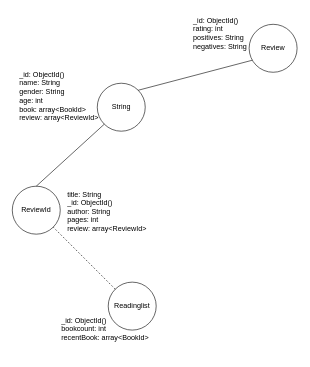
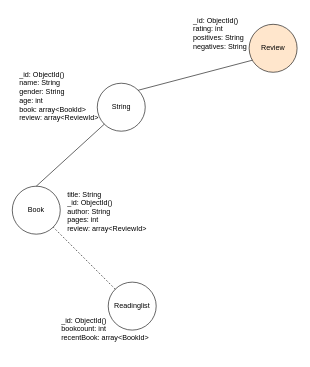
  <mxCell id="0" />
  <mxCell id="1" parent="0" />
  <mxCell id="2" value="String" style="ellipse;whiteSpace=wrap;html=1;aspect=fixed;" parent="1" vertex="1"><mxGeometry x="161.72" y="138.28" width="80" height="80" as="geometry" /></mxCell>
- <mxCell id="3" value="ReviewId" style="ellipse;whiteSpace=wrap;html=1;aspect=fixed;" parent="1" vertex="1"><mxGeometry x="20" y="310" width="80" height="80" as="geometry" /></mxCell>
+ <mxCell id="3" value="Book" style="ellipse;whiteSpace=wrap;html=1;aspect=fixed;" parent="1" vertex="1"><mxGeometry x="20" y="310" width="80" height="80" as="geometry" /></mxCell>
  <mxCell id="4" value="Readinglist" style="ellipse;whiteSpace=wrap;html=1;aspect=fixed;" parent="1" vertex="1"><mxGeometry x="180" y="470" width="80" height="80" as="geometry" /></mxCell>
  <mxCell id="5" value="" style="endArrow=none;html=1;rounded=0;entryX=1;entryY=1;entryDx=0;entryDy=0;exitX=0;exitY=0;exitDx=0;exitDy=0;dashed=1;" parent="1" source="4" target="3" edge="1"><mxGeometry width="50" height="50" relative="1" as="geometry"><mxPoint x="30" y="500" as="sourcePoint" /><mxPoint x="80" y="450" as="targetPoint" /></mxGeometry></mxCell>
- <mxCell id="6" value="Review" style="ellipse;whiteSpace=wrap;html=1;aspect=fixed;" parent="1" vertex="1"><mxGeometry x="415" y="40" width="80" height="80" as="geometry" /></mxCell>
+ <mxCell id="6" value="Review" style="ellipse;whiteSpace=wrap;html=1;aspect=fixed;fillColor=#ffe6cc;" parent="1" vertex="1"><mxGeometry x="415" y="40" width="80" height="80" as="geometry" /></mxCell>
  <mxCell id="7" value="" style="endArrow=none;html=1;rounded=0;entryX=0;entryY=1;entryDx=0;entryDy=0;" parent="1" target="2" edge="1"><mxGeometry width="50" height="50" relative="1" as="geometry"><mxPoint x="60" y="310" as="sourcePoint" /><mxPoint x="171.72" y="268.28" as="targetPoint" /></mxGeometry></mxCell>
  <mxCell id="8" value="_id: ObjectId()&lt;br&gt;name: String&lt;br&gt;gender: String&lt;br&gt;age: int&lt;div&gt;book: array&amp;lt;BookId&amp;gt;&lt;br&gt;&lt;div&gt;review: array&amp;lt;ReviewId&amp;gt;&lt;/div&gt;&lt;/div&gt;" style="text;whiteSpace=wrap;html=1;" parent="1" vertex="1"><mxGeometry x="30" y="110" width="140" height="100" as="geometry" /></mxCell>
  <mxCell id="9" value="_id: ObjectId()&lt;br&gt;bookcount: int&lt;br&gt;recentBook: array&amp;lt;BookId&amp;gt;" style="text;whiteSpace=wrap;html=1;" parent="1" vertex="1"><mxGeometry x="100" y="520" width="150" height="70" as="geometry" /></mxCell>
  <mxCell id="10" value="title: String&lt;br&gt;_id: ObjectId()&lt;br&gt;author: String&lt;br&gt;pages: int&lt;br&gt;review: array&amp;lt;ReviewId&amp;gt;&lt;div&gt;&lt;br&gt;&lt;/div&gt;" style="text;whiteSpace=wrap;html=1;" parent="1" vertex="1"><mxGeometry x="110" y="310" width="140" height="100" as="geometry" /></mxCell>
  <mxCell id="11" value="_id: ObjectId()&#10;rating: int&#10;positives: String&#10;negatives: String" style="text;whiteSpace=wrap;html=1;" parent="1" vertex="1"><mxGeometry x="320" y="20" width="120" height="80" as="geometry" /></mxCell>
  <mxCell id="12" value="" style="endArrow=none;html=1;rounded=0;exitX=1;exitY=0;exitDx=0;exitDy=0;" edge="1" parent="1" source="2"><mxGeometry width="50" height="50" relative="1" as="geometry"><mxPoint x="330" y="420" as="sourcePoint" /><mxPoint x="420" y="100" as="targetPoint" /></mxGeometry></mxCell>
